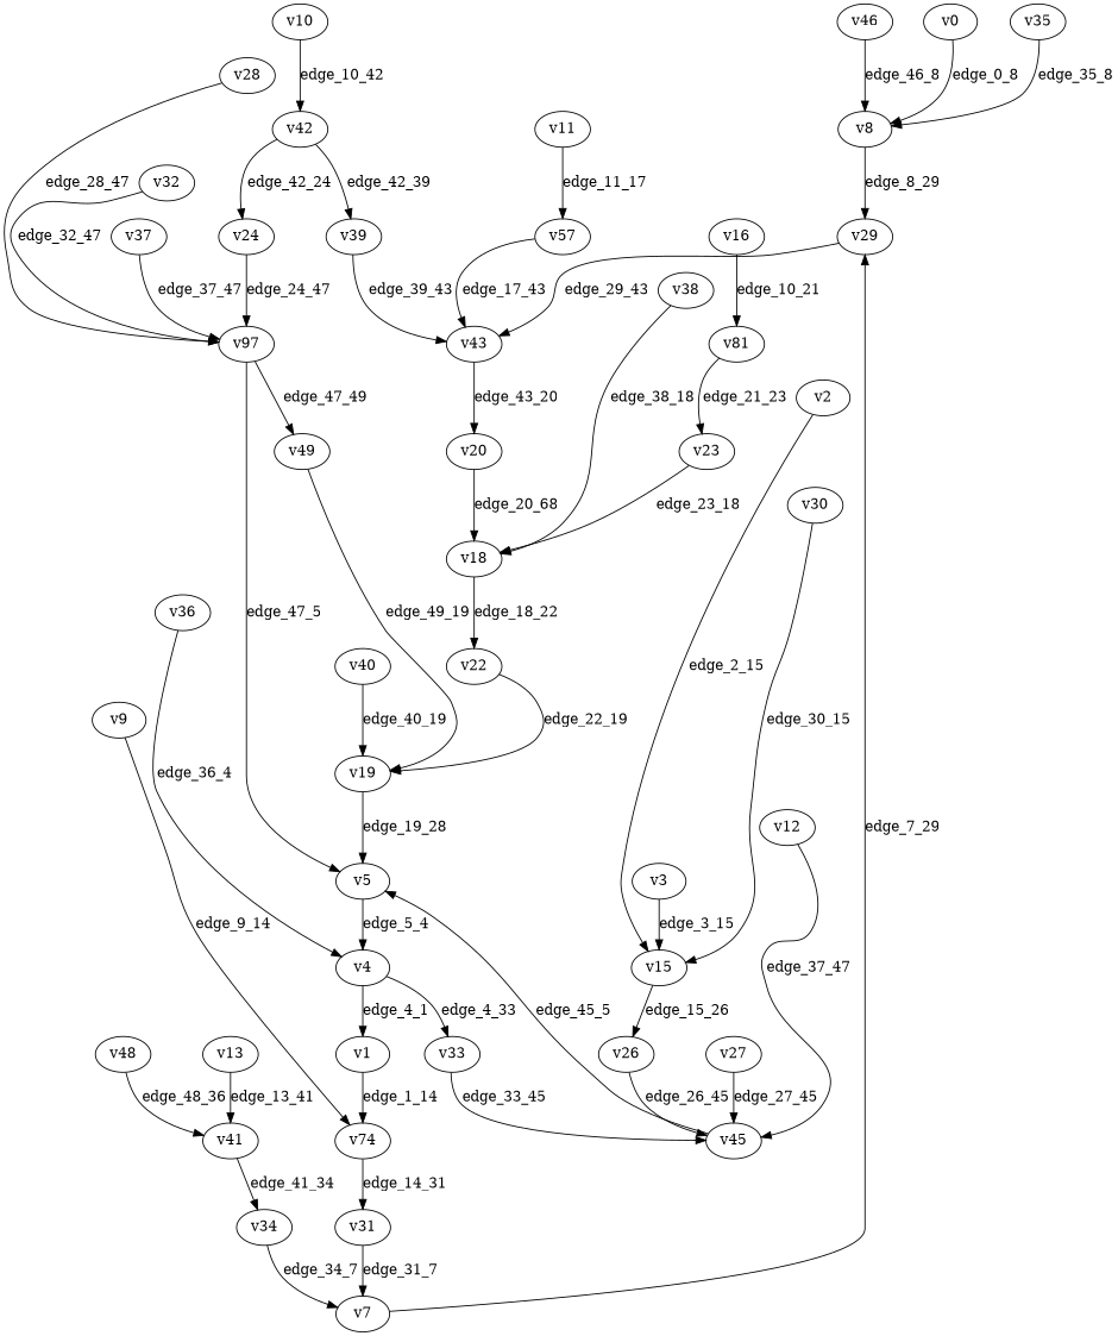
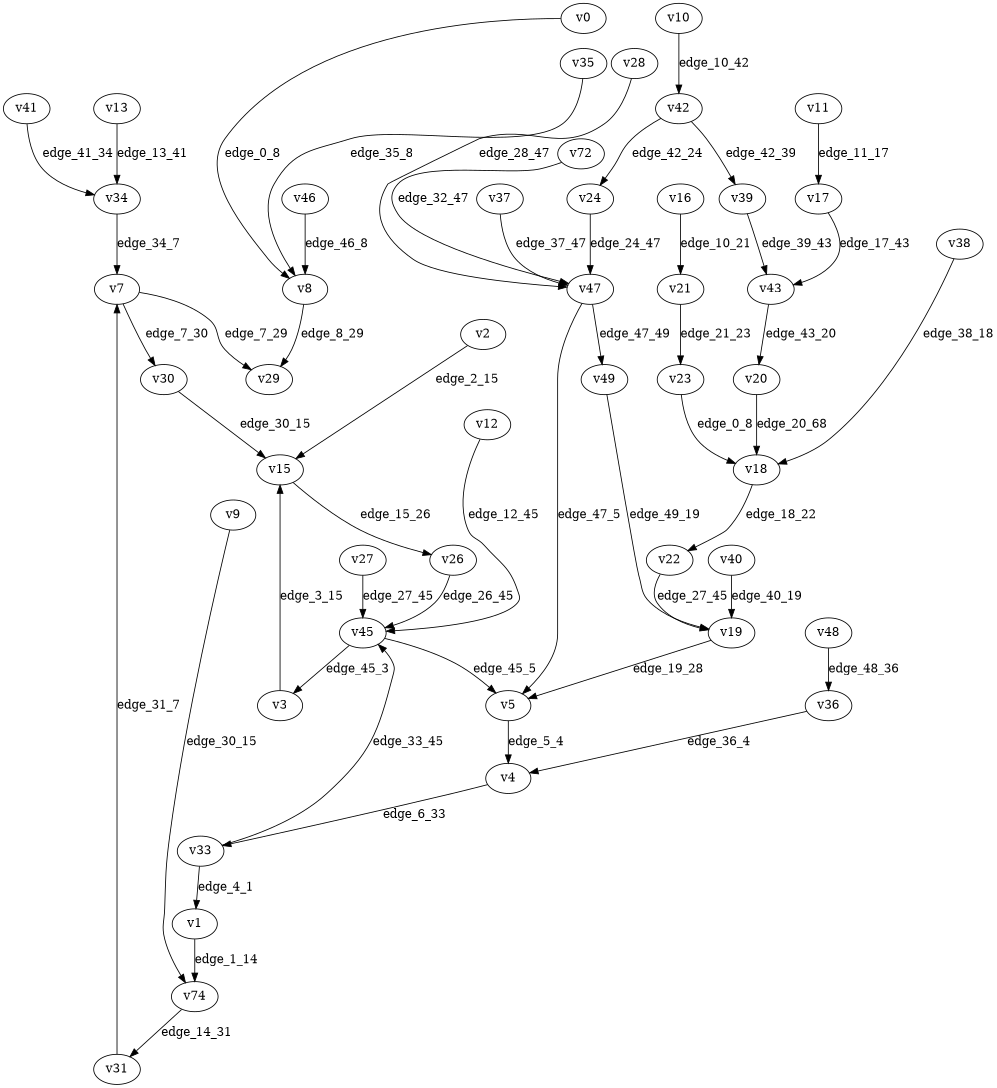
  digraph {
    node [player=0]
    v8 [player=-1]
    v0
    v29
    v1 [player=1]
    n5 [label=v74 player=-1]
    v31
    v2 [player=1]
    v15 [player=-1]
    v26
    v3 [player=1]
    v4 [player=-1]
    v33 [player=1]
    v45 [player=-1]
    v5 [player=1]
    v18 [player=-1]
    v22 [player=1]
    v7 [player=-1]
    v30
    v43 [player=-1]
    v9 [player=1]
    v42 [player=-1]
    v10
    v24
    v39
    v11 [player=-1]
-   v17 [player=1 label=v57]
+   v17 [player=1]
    v12
    v13 [player=1]
    v41 [player=-1]
    v34
-   v21 [player=-1 label=v81]
+   v21 [player=-1]
    v16
    v23
    v20
    v19 [player=-1]
    v28 [player=1]
-   v47 [player=-1 label=v97]
+   v47 [player=-1]
    v49 [player=1]
    v27 [player=1]
-   v32 [player=1]
+   v32 [player=1 label=v72]
    v35 [player=1]
    v36
    v37
    v38 [player=1]
    v40 [player=1]
    v46
    v48 [player=-1]
    v8 -> v29 [label=edge_8_29 probability=0.644587]
    v0 -> v8 [discount=0.416238 label=edge_0_8 weight=-6.765719]
-   v29 -> v43 [discount=0.612368 label=edge_29_43 weight=-4.185713]
    v1 -> n5 [discount=0.700336 label=edge_1_14 weight=9.597910]
    n5 -> v31 [label=edge_14_31 probability=1.000000]
    v31 -> v7 [discount=0.645438 label=edge_31_7 weight=6.609671]
    v2 -> v15 [discount=0.738353 label=edge_2_15 weight=-6.703101]
    v15 -> v26 [label=edge_15_26 probability=1.000000]
    v26 -> v45 [discount=0.433836 label=edge_26_45 weight=2.598094]
    v3 -> v15 [discount=0.289746 label=edge_3_15 weight=4.810780]
-   v4 -> v1 [label=edge_4_1 probability=0.340799]
-   v4 -> v33 [label=edge_4_33 probability=0.659201]
+   v33 -> v1 [label=edge_4_1 probability=0.340799]
+   v4 -> v33 [label=edge_6_33 probability=0.659201]
    v33 -> v45 [discount=0.143579 label=edge_33_45 weight=-3.525957]
+   v45 -> v3 [label=edge_45_3 probability=0.653230]
    v45 -> v5 [label=edge_45_5 probability=0.346770]
    v5 -> v4 [discount=0.184645 label=edge_5_4 weight=8.187518]
    v18 -> v22 [label=edge_18_22 probability=1.000000]
-   v22 -> v19 [discount=0.814263 label=edge_22_19 weight=-2.548906]
+   v22 -> v19 [discount=0.814263 label=edge_27_45 weight=-2.548906]
    v7 -> v29 [label=edge_7_29 probability=0.501698]
+   v7 -> v30 [label=edge_7_30 probability=0.498302]
    v30 -> v15 [discount=0.665177 label=edge_30_15 weight=-6.632456]
    v43 -> v20 [label=edge_43_20 probability=1.000000]
-   v9 -> n5 [discount=0.194092 label=edge_9_14 weight=-6.711863]
+   v9 -> n5 [discount=0.194092 label=edge_30_15 weight=-6.711863]
    v42 -> v24 [label=edge_42_24 probability=0.429911]
    v42 -> v39 [label=edge_42_39 probability=0.570089]
    v10 -> v42 [discount=0.844779 label=edge_10_42 weight=6.325093]
    v24 -> v47 [discount=0.712276 label=edge_24_47 weight=5.783246]
    v39 -> v43 [discount=0.234373 label=edge_39_43 weight=0.449977]
    v11 -> v17 [label=edge_11_17 probability=1.000000]
    v17 -> v43 [discount=0.874961 label=edge_17_43 weight=-7.977002]
-   v12 -> v45 [discount=0.194876 label=edge_37_47 weight=-0.589755]
-   v13 -> v41 [discount=0.381171 label=edge_13_41 weight=4.301906]
+   v12 -> v45 [discount=0.194876 label=edge_12_45 weight=-0.589755]
+   v13 -> v34 [discount=0.381171 label=edge_13_41 weight=4.301906]
    v41 -> v34 [label=edge_41_34 probability=0.465717]
    v34 -> v7 [discount=0.406894 label=edge_34_7 weight=6.400863]
    v21 -> v23 [label=edge_21_23 probability=1.000000]
    v16 -> v21 [discount=0.273264 label=edge_10_21 weight=8.289407]
-   v23 -> v18 [discount=0.536449 label=edge_23_18 weight=-6.282745]
+   v23 -> v18 [discount=0.536449 label=edge_0_8 weight=-6.282745]
    v20 -> v18 [discount=0.565567 label=edge_20_68 weight=4.510615]
    v19 -> v5 [label=edge_19_28 probability=1.000000]
    v28 -> v47 [discount=0.365288 label=edge_28_47 weight=-3.586564]
    v47 -> v5 [label=edge_47_5 probability=0.400901]
    v47 -> v49 [label=edge_47_49 probability=0.599099]
    v49 -> v19 [discount=0.542285 label=edge_49_19 weight=-6.776437]
    v27 -> v45 [discount=0.630817 label=edge_27_45 weight=6.811817]
    v32 -> v47 [discount=0.206993 label=edge_32_47 weight=-2.663312]
    v35 -> v8 [discount=0.481273 label=edge_35_8 weight=0.091811]
    v36 -> v4 [discount=0.679371 label=edge_36_4 weight=-5.899633]
    v37 -> v47 [discount=0.128700 label=edge_37_47 weight=2.845437]
    v38 -> v18 [discount=0.202195 label=edge_38_18 weight=-4.933209]
    v40 -> v19 [discount=0.787593 label=edge_40_19 weight=4.132123]
    v46 -> v8 [discount=0.191539 label=edge_46_8 weight=5.857022]
-   v48 -> v41 [label=edge_48_36 probability=1.000000]
+   v48 -> v36 [label=edge_48_36 probability=1.000000]
  }
